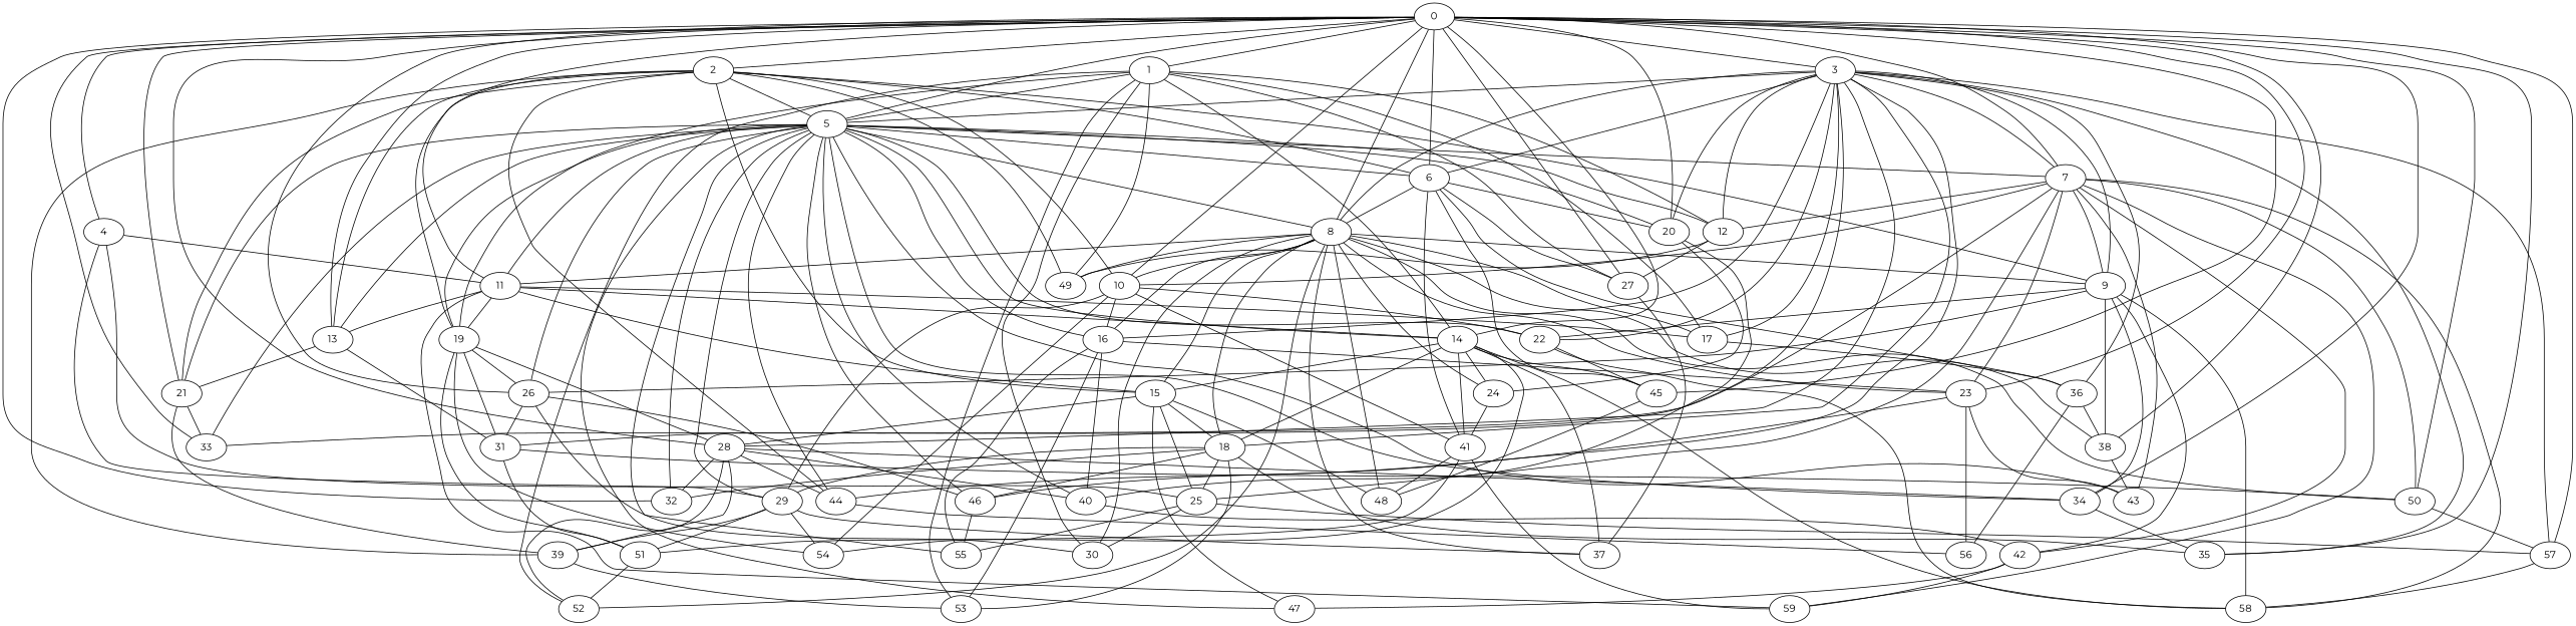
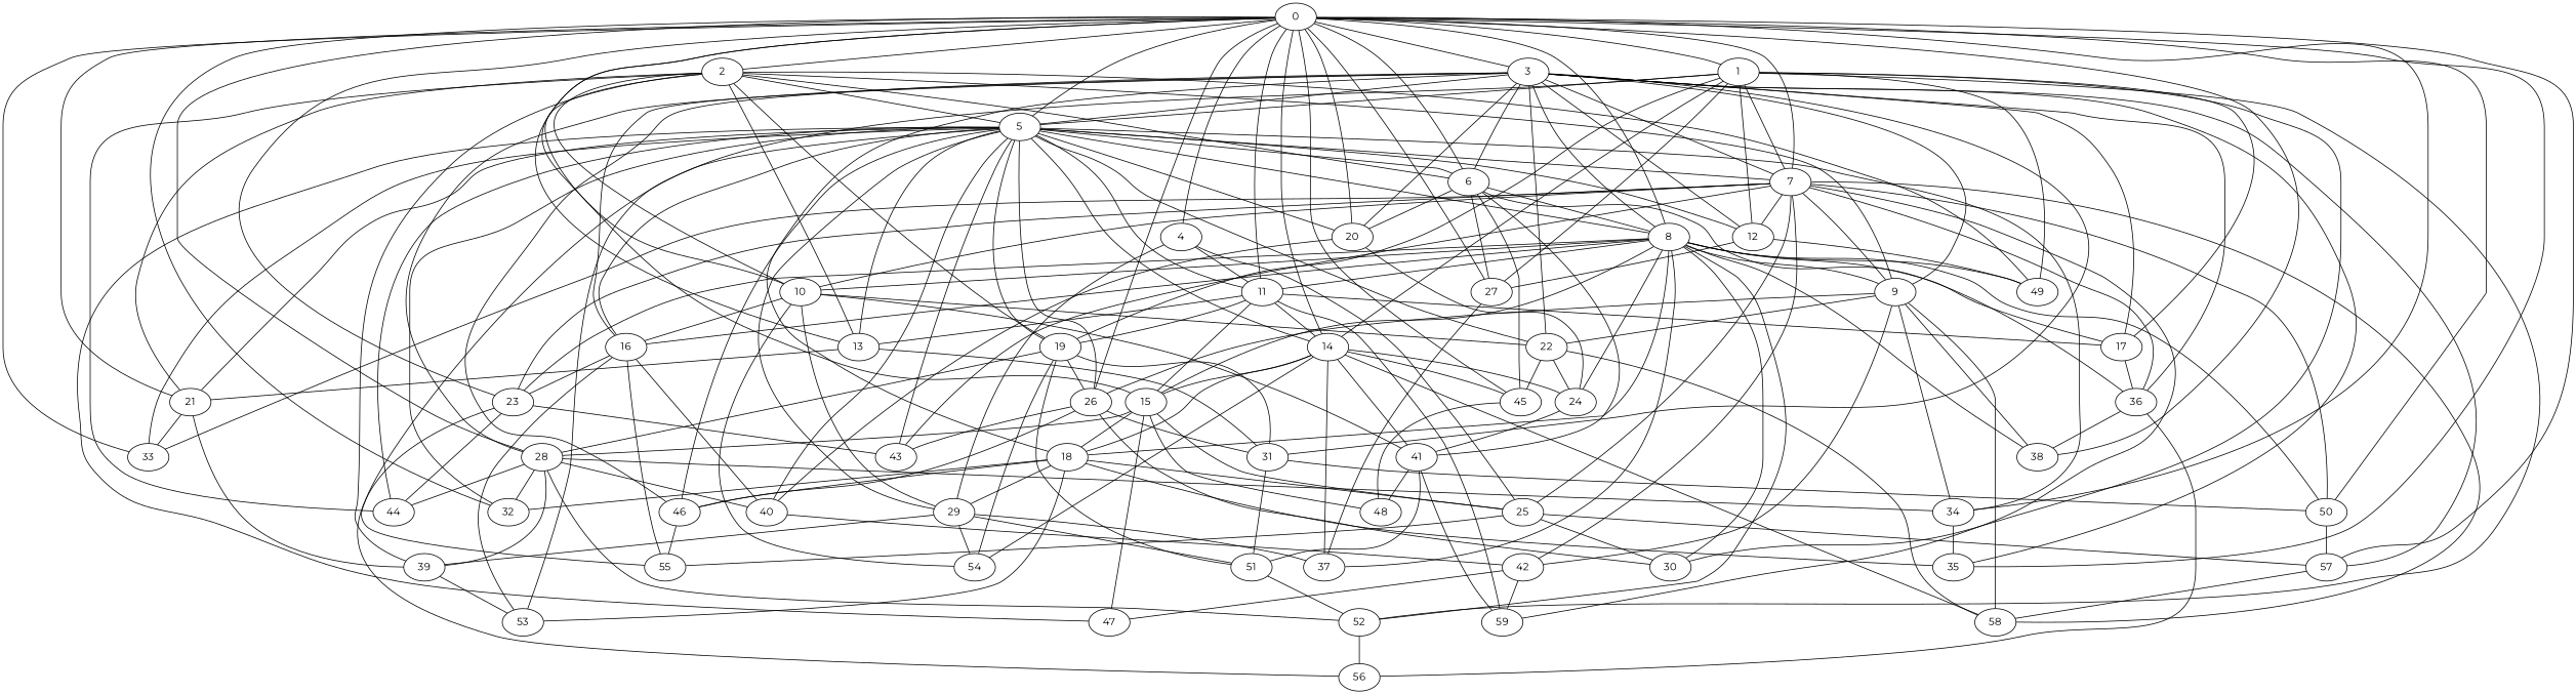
  strict graph {
    fontname=Montserrat
    node [fontname=Montserrat w=-2]
    edge [fontname=Montserrat w=12]
    1 [w=15]
    0
    2 [w=4]
    3 [w=-7]
    4 [w=-15]
    5 [w=-11]
    6 [w=-13]
    7 [w=-7]
    8 [w=-8]
    10 [w=-9]
    11 [w=12]
    13 [w=11]
    14 [w=14]
    20 [w=16]
    21 [w=8]
    23 [w=4]
    26 [w=-15]
    27 [w=-7]
    28 [w=-13]
    32 [w=15]
    33 [w=7]
    34 [w=2]
    35 [w=-15]
    38 [w=-5]
    45 [w=-6]
    50
    57 [w=-16]
    12 [w=8]
    17 [w=-9]
    19 [w=5]
    30 [w=10]
    49 [w=5]
    52 [w=-10]
    53 [w=6]
    9 [w=16]
    15 [w=-6]
    39 [w=13]
    44 [w=-7]
    16 [w=-11]
    18 [w=5]
    22 [w=-9]
    31 [w=16]
    36 [w=5]
    46 [w=-4]
    25 [w=-3]
    29 [w=-4]
    40 [w=7]
    43
    47 [w=-10]
    55 [w=13]
    41 [w=3]
    42 [w=6]
    59 [w=2]
    58 [w=-11]
    24 [w=-16]
    37 [w=13]
    48 [w=-4]
    54
    56 [w=4]
    51 [w=12]
    1 -- 5 [w=-15]
+   1 -- 7 [w=-12]
    1 -- 14 [w=6]
    1 -- 27 [w=5]
    1 -- 12 [w=-13]
    1 -- 17 [w=-3]
    1 -- 19 [w=-11]
    1 -- 30 [w=-4]
    1 -- 49 [w=-14]
    1 -- 52 [w=-15]
    1 -- 53
    0 -- 1 [w=-7]
    0 -- 2 [w=-8]
    0 -- 3 [w=16]
    0 -- 4 [w=8]
    0 -- 5 [w=7]
    0 -- 6 [w=6]
    0 -- 7 [w=-5]
    0 -- 8 [w=-16]
    0 -- 10 [w=-2]
    0 -- 11 [w=13]
    0 -- 13 [w=-4]
    0 -- 14 [w=-2]
    0 -- 20 [w=-6]
    0 -- 21 [w=7]
    0 -- 23 [w=6]
    0 -- 26 [w=4]
    0 -- 27 [w=16]
    0 -- 28 [w=-11]
    0 -- 32 [w=-3]
    0 -- 33 [w=-3]
    0 -- 34 [w=9]
    0 -- 35 [w=-2]
    0 -- 38 [w=-3]
    0 -- 45 [w=15]
    0 -- 50 [w=16]
    0 -- 57 [w=4]
    2 -- 5
    2 -- 6
    2 -- 10 [w=11]
    2 -- 13 [w=-7]
    2 -- 21 [w=15]
    2 -- 19 [w=8]
    2 -- 49 [w=11]
    2 -- 9 [w=10]
    2 -- 15 [w=3]
    2 -- 39 [w=11]
    2 -- 44 [w=16]
    3 -- 5 [w=-14]
    3 -- 6 [w=-2]
    3 -- 7
    3 -- 8 [w=11]
    3 -- 20 [w=-12]
    3 -- 28 [w=15]
    3 -- 35 [w=4]
    3 -- 57 [w=16]
    3 -- 12 [w=11]
    3 -- 17 [w=10]
    3 -- 9 [w=5]
    3 -- 16 [w=4]
    3 -- 18 [w=-14]
    3 -- 22 [w=-6]
    3 -- 31 [w=16]
    3 -- 36 [w=15]
    3 -- 46 [w=-12]
    4 -- 11 [w=-6]
    4 -- 25
    4 -- 29 [w=13]
    5 -- 6 [w=6]
    5 -- 7 [w=-12]
    5 -- 8 [w=-6]
    5 -- 11 [w=-9]
    5 -- 13 [w=2]
    5 -- 14 [w=2]
    5 -- 20 [w=11]
    5 -- 21 [w=-16]
    5 -- 26 [w=3]
    5 -- 32 [w=-5]
    5 -- 33 [w=3]
    5 -- 34 [w=-6]
    5 -- 12 [w=-3]
    5 -- 19 [w=-12]
    5 -- 44 [w=-15]
    5 -- 16 [w=-16]
    5 -- 22 [w=13]
    5 -- 46 [w=-15]
    5 -- 29 [w=16]
    5 -- 40 [w=4]
    5 -- 43 [w=-12]
    5 -- 47 [w=7]
    5 -- 55 [w=-7]
    6 -- 8 [w=6]
    6 -- 20 [w=-2]
    6 -- 27 [w=16]
    6 -- 45 [w=6]
    6 -- 36 [w=14]
    6 -- 41 [w=-8]
    7 -- 10 [w=-3]
    7 -- 23 [w=-4]
    7 -- 33 [w=15]
    7 -- 50 [w=-7]
    7 -- 12 [w=16]
    7 -- 9 [w=14]
+   7 -- 36 [w=-12]
    7 -- 25 [w=16]
    7 -- 43 [w=11]
    7 -- 42 [w=16]
    7 -- 59 [w=-6]
    7 -- 58 [w=7]
    8 -- 10 [w=2]
    8 -- 11 [w=-7]
    8 -- 23 [w=-2]
    8 -- 38 [w=8]
    8 -- 50 [w=-2]
    8 -- 17 [w=-16]
    8 -- 30 [w=7]
    8 -- 49 [w=2]
    8 -- 52 [w=13]
    8 -- 9 [w=8]
    8 -- 15 [w=8]
    8 -- 16 [w=2]
    8 -- 18 [w=-8]
    8 -- 24 [w=9]
    8 -- 37 [w=7]
-   8 -- 48 [w=11]
    10 -- 16
    10 -- 22 [w=14]
    10 -- 29 [w=2]
    10 -- 41 [w=-8]
    10 -- 54 [w=7]
    11 -- 13 [w=8]
    11 -- 14 [w=-8]
    11 -- 17 [w=2]
    11 -- 19 [w=-5]
    11 -- 15 [w=-7]
    11 -- 59 [w=-6]
    13 -- 21 [w=4]
    13 -- 31 [w=-2]
    14 -- 45 [w=5]
    14 -- 15 [w=-8]
    14 -- 18
    14 -- 41 [w=4]
    14 -- 58 [w=13]
    14 -- 24
    14 -- 37 [w=4]
    14 -- 54 [w=16]
    20 -- 40 [w=5]
    20 -- 24 [w=-5]
    21 -- 33 [w=-11]
    21 -- 39 [w=-3]
    23 -- 44 [w=-8]
    23 -- 43 [w=-13]
    23 -- 56 [w=7]
    26 -- 30 [w=11]
    26 -- 31
    26 -- 46 [w=2]
-   38 -- 43 [w=-5]
+   26 -- 43 [w=-5]
    27 -- 37 [w=-2]
    28 -- 32 [w=10]
    28 -- 34 [w=15]
    28 -- 52 [w=14]
    28 -- 39 [w=3]
    28 -- 44 [w=-12]
    28 -- 40 [w=-15]
    34 -- 35
    45 -- 48 [w=10]
    50 -- 57 [w=-10]
    57 -- 58 [w=-16]
    12 -- 27 [w=-13]
    12 -- 49 [w=-10]
    17 -- 36 [w=9]
    19 -- 26 [w=-11]
    19 -- 28 [w=-3]
    19 -- 31 [w=3]
    19 -- 54 [w=-4]
    19 -- 51 [w=-12]
-   44 -- 56 [w=-13]
+   52 -- 56 [w=-13]
    9 -- 26 [w=8]
    9 -- 34 [w=15]
    9 -- 38 [w=-9]
    9 -- 22 [w=-15]
    9 -- 42 [w=7]
    9 -- 58 [w=2]
    15 -- 28 [w=7]
    15 -- 18 [w=3]
    15 -- 25 [w=10]
    15 -- 47 [w=-16]
    15 -- 48 [w=10]
    39 -- 53 [w=-13]
    16 -- 23 [w=-5]
    16 -- 53 [w=-10]
    16 -- 40 [w=3]
    16 -- 55 [w=7]
    18 -- 32 [w=-3]
    18 -- 35 [w=-3]
    18 -- 53 [w=-15]
    18 -- 46 [w=-7]
    18 -- 25 [w=-9]
    18 -- 29 [w=3]
    22 -- 45 [w=9]
    22 -- 58
+   22 -- 24 [w=-7]
    31 -- 50 [w=-14]
    31 -- 51 [w=-12]
    36 -- 38
    36 -- 56 [w=10]
    46 -- 55 [w=6]
    25 -- 57 [w=10]
    25 -- 30 [w=15]
    25 -- 55
    29 -- 39 [w=-3]
    29 -- 37 [w=-3]
    29 -- 54 [w=-9]
    29 -- 51 [w=-4]
    40 -- 42 [w=14]
    41 -- 59 [w=-4]
    41 -- 48 [w=-5]
    41 -- 51 [w=3]
    42 -- 47 [w=15]
    42 -- 59 [w=-16]
    24 -- 41
    51 -- 52 [w=13]
  }
